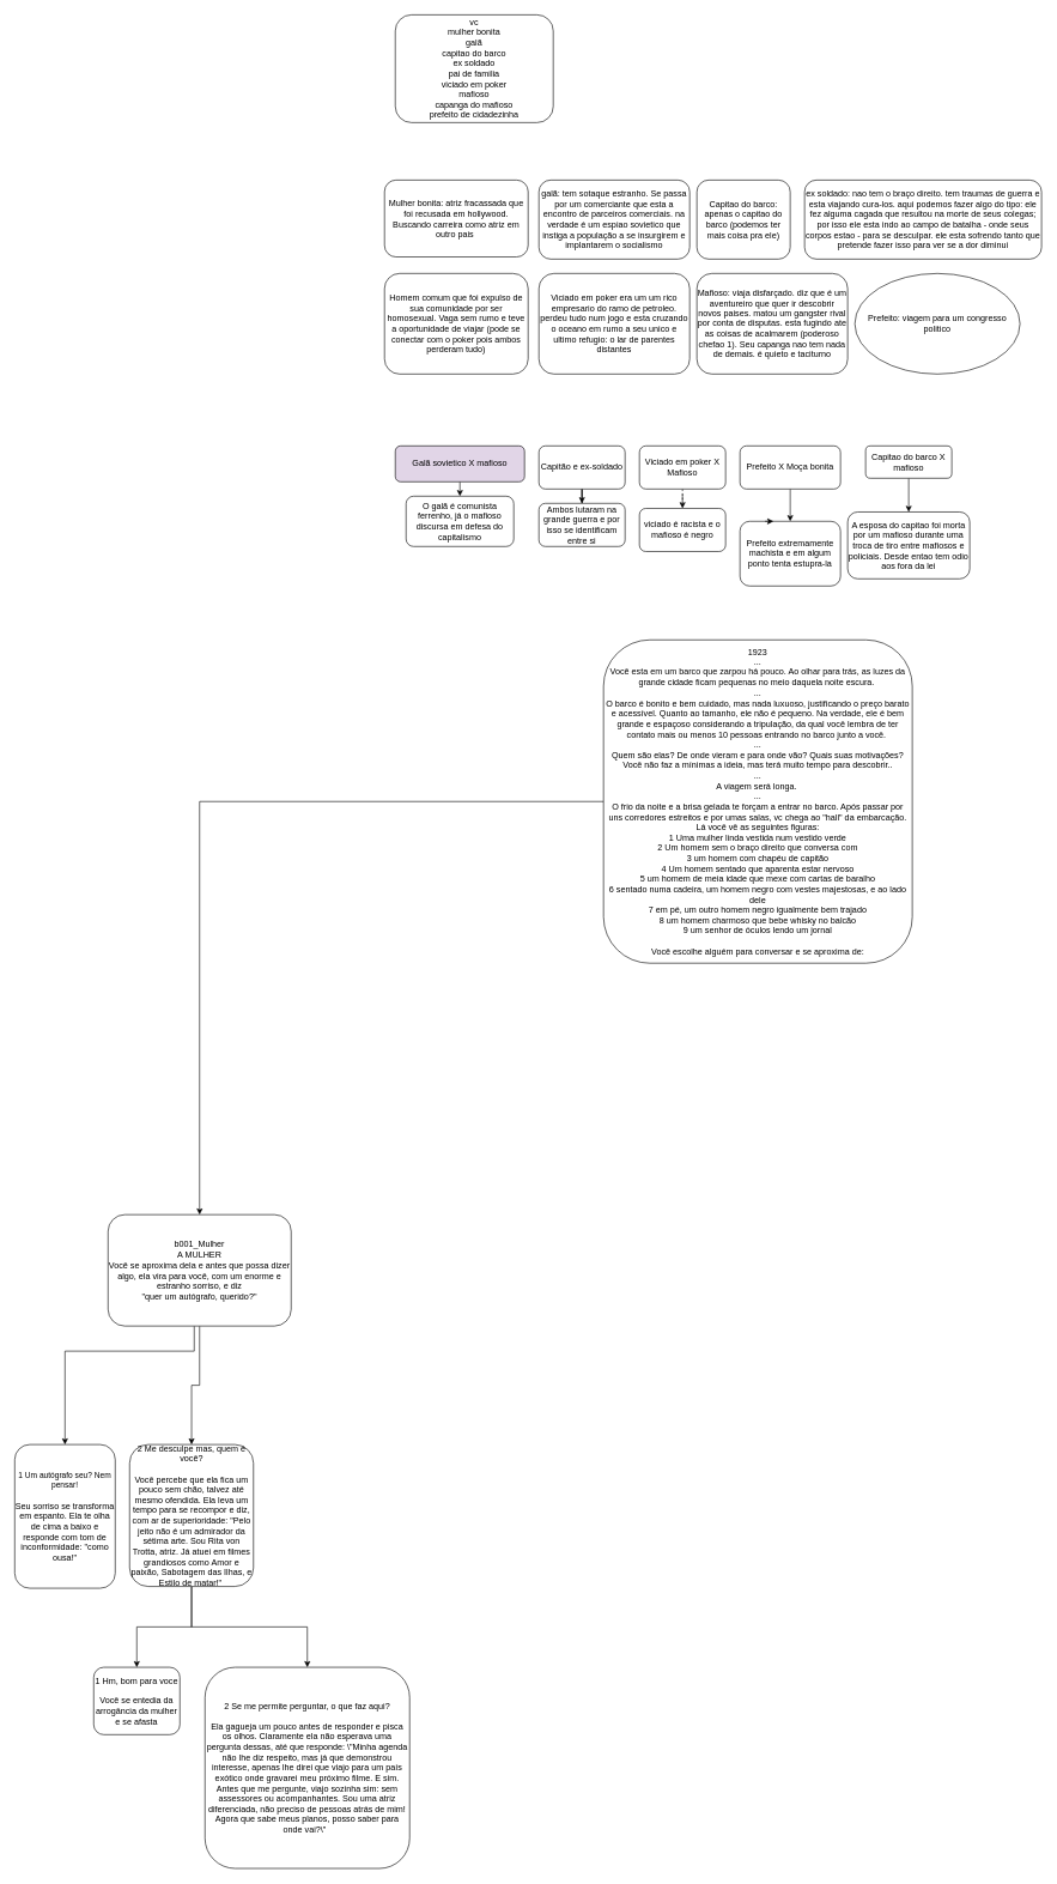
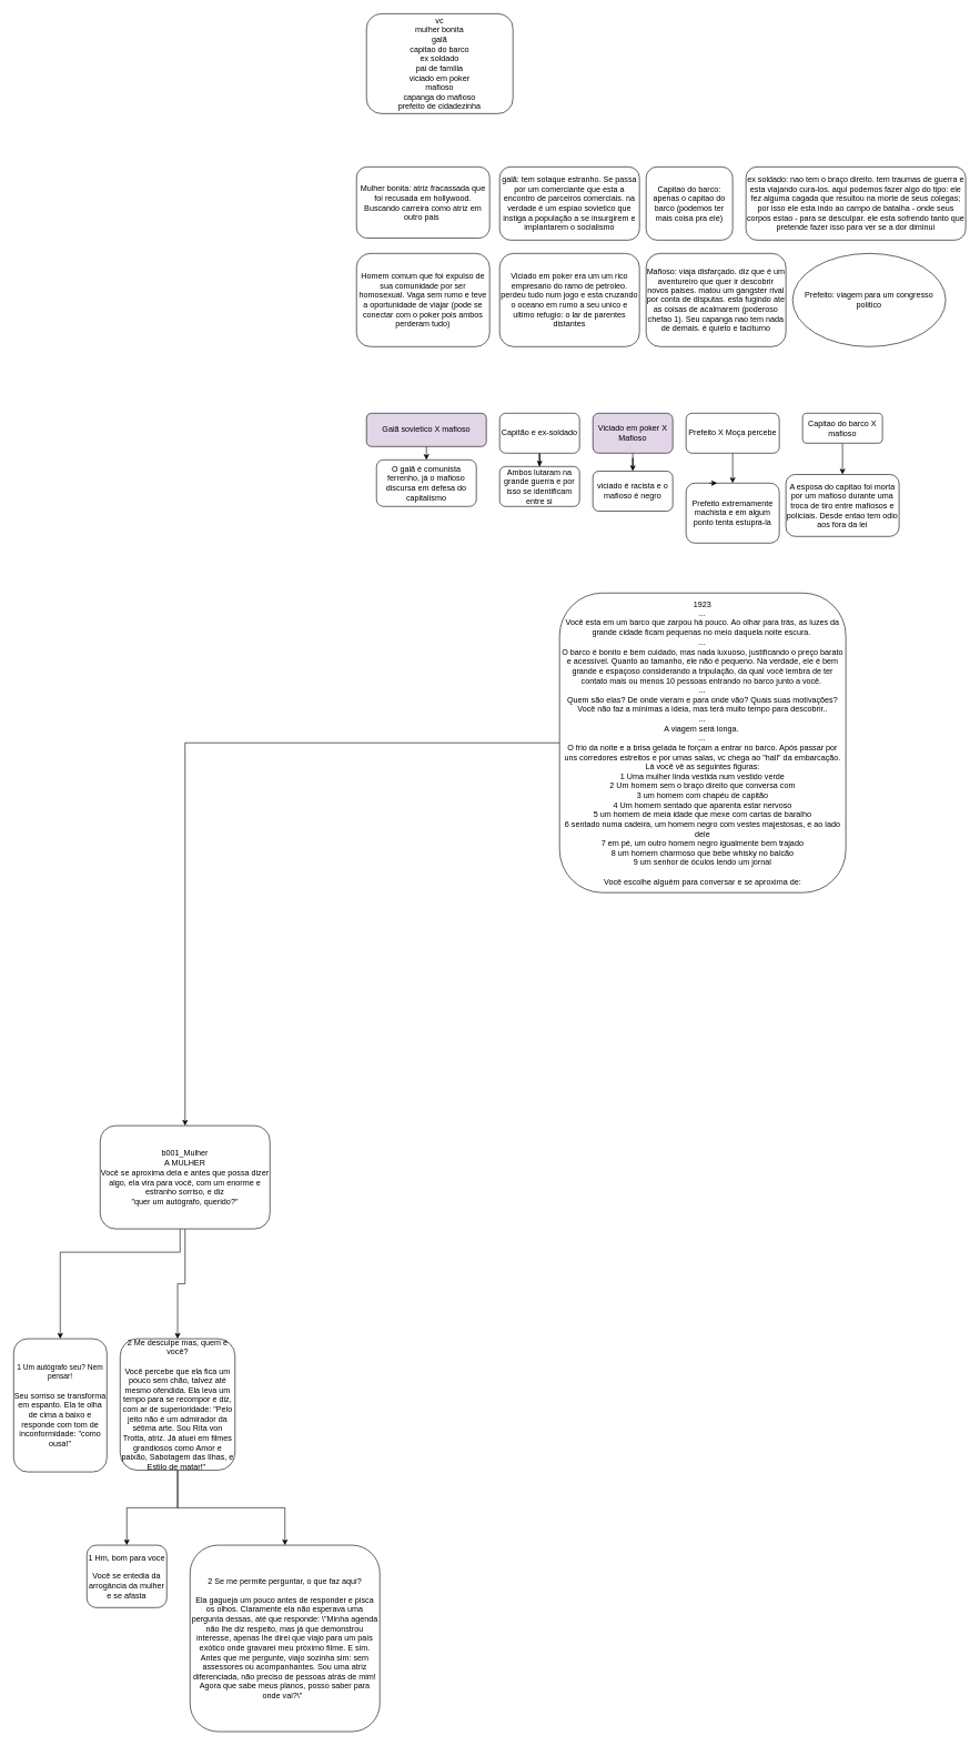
  <mxCell id="0" />
  <mxCell id="1" parent="0" />
  <mxCell id="2" value="vc&lt;br&gt;mulher bonita&lt;br&gt;galã&lt;br&gt;capitao do barco&lt;br&gt;ex soldado&lt;br&gt;pai de familia&lt;br&gt;viciado em poker&lt;br&gt;mafioso&lt;br&gt;capanga do mafioso&lt;br&gt;prefeito de cidadezinha&lt;br&gt;" style="rounded=1;whiteSpace=wrap;html=1;" vertex="1" parent="1"><mxGeometry x="550" y="20" width="220" height="150" as="geometry" /></mxCell>
  <mxCell id="3" value="Mulher bonita: atriz fracassada que foi recusada em hollywood. Buscando carreira como atriz em outro pais&amp;nbsp;" style="rounded=1;whiteSpace=wrap;html=1;" vertex="1" parent="1"><mxGeometry x="535" y="250" width="200" height="107" as="geometry" /></mxCell>
  <mxCell id="4" value="galã: tem sotaque estranho. Se passa por um comerciante que esta a encontro de parceiros comerciais. na verdade é um espiao sovietico que instiga a população a se insurgirem e implantarem o socialismo" style="rounded=1;whiteSpace=wrap;html=1;" vertex="1" parent="1"><mxGeometry x="750" y="250" width="210" height="110" as="geometry" /></mxCell>
  <mxCell id="5" value="Capitao do barco: apenas o capitao do barco (podemos ter mais coisa pra ele)" style="rounded=1;whiteSpace=wrap;html=1;" vertex="1" parent="1"><mxGeometry x="970" y="250" width="130" height="110" as="geometry" /></mxCell>
  <mxCell id="6" value="ex soldado: nao tem o braço direito. tem traumas de guerra e esta viajando cura-los. aqui podemos fazer algo do tipo: ele fez alguma cagada que resultou na morte de seus colegas; por isso ele esta indo ao campo de batalha - onde seus corpos estao - para se desculpar. ele esta sofrendo tanto que pretende fazer isso para ver se a dor diminui" style="rounded=1;whiteSpace=wrap;html=1;" vertex="1" parent="1"><mxGeometry x="1120" y="250" width="330" height="110" as="geometry" /></mxCell>
  <mxCell id="7" value="Homem comum que foi expulso de sua comunidade por ser homosexual. Vaga sem rumo e teve a oportunidade de viajar (pode se conectar com o poker pois ambos perderam tudo)" style="rounded=1;whiteSpace=wrap;html=1;" vertex="1" parent="1"><mxGeometry x="535" y="380" width="200" height="140" as="geometry" /></mxCell>
  <mxCell id="8" value="Viciado em poker era um um rico empresario do ramo de petroleo. perdeu tudo num jogo e esta cruzando o oceano em rumo a seu unico e ultimo refugio: o lar de parentes distantes" style="rounded=1;whiteSpace=wrap;html=1;" vertex="1" parent="1"><mxGeometry x="750" y="380" width="210" height="140" as="geometry" /></mxCell>
  <mxCell id="9" value="Mafioso: viaja disfarçado. diz que é um aventureiro que quer ir descobrir novos paises. matou um gangster rival por conta de disputas. esta fugindo ate as coisas de acalmarem (poderoso chefao 1). Seu capanga nao tem nada de demais. é quieto e taciturno" style="rounded=1;whiteSpace=wrap;html=1;" vertex="1" parent="1"><mxGeometry x="970" y="380" width="210" height="140" as="geometry" /></mxCell>
  <mxCell id="10" value="Prefeito: viagem para um congresso politico" style="ellipse;whiteSpace=wrap;html=1;" vertex="1" parent="1"><mxGeometry x="1190" y="380" width="230" height="140" as="geometry" /></mxCell>
  <mxCell id="11" style="edgeStyle=orthogonalEdgeStyle;rounded=0;orthogonalLoop=1;jettySize=auto;html=1;exitX=0.5;exitY=1;exitDx=0;exitDy=0;entryX=0.5;entryY=0;entryDx=0;entryDy=0;" edge="1" parent="1" source="12" target="13"><mxGeometry relative="1" as="geometry" /></mxCell>
  <mxCell id="12" value="Galã sovietico X mafioso" style="rounded=1;whiteSpace=wrap;html=1;fillColor=#e1d5e7;" vertex="1" parent="1"><mxGeometry x="550" y="620" width="180" height="50" as="geometry" /></mxCell>
  <mxCell id="13" value="O galã é comunista ferrenho, já o mafioso discursa em defesa do capitalismo" style="rounded=1;whiteSpace=wrap;html=1;" vertex="1" parent="1"><mxGeometry x="565" y="690" width="150" height="70" as="geometry" /></mxCell>
  <mxCell id="14" value="" style="edgeStyle=orthogonalEdgeStyle;rounded=0;orthogonalLoop=1;jettySize=auto;html=1;" edge="1" parent="1" source="15" target="16"><mxGeometry relative="1" as="geometry" /></mxCell>
  <mxCell id="15" value="Capitão e ex-soldado" style="rounded=1;whiteSpace=wrap;html=1;" vertex="1" parent="1"><mxGeometry x="750" y="620" width="120" height="60" as="geometry" /></mxCell>
  <mxCell id="16" value="Ambos lutaram na grande guerra e por isso se identificam entre si" style="whiteSpace=wrap;html=1;rounded=1;" vertex="1" parent="1"><mxGeometry x="750" y="700" width="120" height="60" as="geometry" /></mxCell>
- <mxCell id="17" value="" style="edgeStyle=orthogonalEdgeStyle;rounded=0;orthogonalLoop=1;jettySize=auto;html=1;dashed=1;" edge="1" parent="1" source="18" target="19"><mxGeometry relative="1" as="geometry" /></mxCell>
- <mxCell id="18" value="Viciado em poker X Mafioso" style="rounded=1;whiteSpace=wrap;html=1;" vertex="1" parent="1"><mxGeometry x="890" y="620" width="120" height="60" as="geometry" /></mxCell>
+ <mxCell id="17" value="" style="edgeStyle=orthogonalEdgeStyle;rounded=0;orthogonalLoop=1;jettySize=auto;html=1;" edge="1" parent="1" source="18" target="19"><mxGeometry relative="1" as="geometry" /></mxCell>
+ <mxCell id="18" value="Viciado em poker X Mafioso" style="rounded=1;whiteSpace=wrap;html=1;fillColor=#e1d5e7;" vertex="1" parent="1"><mxGeometry x="890" y="620" width="120" height="60" as="geometry" /></mxCell>
  <mxCell id="19" value="viciado é racista e o mafioso é negro" style="whiteSpace=wrap;html=1;rounded=1;" vertex="1" parent="1"><mxGeometry x="890" y="707" width="120" height="60" as="geometry" /></mxCell>
  <mxCell id="20" value="" style="edgeStyle=orthogonalEdgeStyle;rounded=0;orthogonalLoop=1;jettySize=auto;html=1;" edge="1" parent="1" source="21" target="22"><mxGeometry relative="1" as="geometry" /></mxCell>
- <mxCell id="21" value="Prefeito X Moça bonita" style="rounded=1;whiteSpace=wrap;html=1;" vertex="1" parent="1"><mxGeometry x="1030" y="620" width="140" height="60" as="geometry" /></mxCell>
+ <mxCell id="21" value="Prefeito X Moça percebe" style="rounded=1;whiteSpace=wrap;html=1;" vertex="1" parent="1"><mxGeometry x="1030" y="620" width="140" height="60" as="geometry" /></mxCell>
  <mxCell id="22" value="Prefeito extremamente machista e em algum ponto tenta estupra-la" style="whiteSpace=wrap;html=1;rounded=1;" vertex="1" parent="1"><mxGeometry x="1030" y="725" width="140" height="90" as="geometry" /></mxCell>
  <mxCell id="23" style="edgeStyle=orthogonalEdgeStyle;rounded=0;orthogonalLoop=1;jettySize=auto;html=1;exitX=0.25;exitY=0;exitDx=0;exitDy=0;entryX=0.333;entryY=0;entryDx=0;entryDy=0;entryPerimeter=0;" edge="1" parent="1" source="22" target="22"><mxGeometry relative="1" as="geometry" /></mxCell>
  <mxCell id="24" value="" style="edgeStyle=orthogonalEdgeStyle;rounded=0;orthogonalLoop=1;jettySize=auto;html=1;" edge="1" parent="1" source="25" target="26"><mxGeometry relative="1" as="geometry" /></mxCell>
  <mxCell id="25" value="Capitao do barco X mafioso" style="rounded=1;whiteSpace=wrap;html=1;" vertex="1" parent="1"><mxGeometry x="1205" y="620" width="120" height="45" as="geometry" /></mxCell>
  <mxCell id="26" value="A esposa do capitao foi morta por um mafioso durante uma troca de tiro entre mafiosos e policiais. Desde entao tem odio aos fora da lei" style="whiteSpace=wrap;html=1;rounded=1;" vertex="1" parent="1"><mxGeometry x="1180" y="712" width="170" height="93" as="geometry" /></mxCell>
  <mxCell id="27" value="" style="edgeStyle=orthogonalEdgeStyle;rounded=0;orthogonalLoop=1;jettySize=auto;html=1;" edge="1" parent="1" source="28" target="31"><mxGeometry relative="1" as="geometry" /></mxCell>
  <mxCell id="28" value="1923&lt;br&gt;...&lt;br&gt;Você esta em um barco que zarpou há pouco. Ao olhar para trás, as luzes da grande cidade ficam pequenas no meio daquela noite escura.&amp;nbsp;&lt;br&gt;...&lt;br&gt;O barco é bonito e bem cuidado, mas nada luxuoso, justificando o preço barato e acessível. Quanto ao tamanho, ele não é pequeno. Na verdade, ele é bem grande e espaçoso considerando a tripulação, da qual você lembra de ter contato mais ou menos 10 pessoas entrando no barco junto a você.&amp;nbsp;&lt;br&gt;...&lt;br&gt;Quem são elas? De onde vieram e para onde vão? Quais suas motivações? Você não faz a mínimas a ideia, mas terá muito tempo para descobrir..&lt;br&gt;...&lt;br&gt;A viagem será longa.&amp;nbsp;&lt;br&gt;...&lt;br&gt;O frio da noite e a brisa gelada te forçam a entrar no barco. Após passar por uns corredores estreitos e por umas salas, vc chega ao &quot;hall&quot; da embarcação. Lá você vê as seguintes figuras:&lt;br&gt;1 Uma mulher linda vestida num vestido verde&lt;br&gt;2 Um homem sem o braço direito que conversa com&lt;br&gt;3 um homem com chapéu de capitão&lt;br&gt;4 Um homem sentado que aparenta estar nervoso&lt;br&gt;5 um homem de meia idade que mexe com cartas de baralho&lt;br&gt;6 sentado numa cadeira, um homem negro com vestes majestosas, e ao lado dele&lt;br&gt;7 em pé, um outro homem negro igualmente bem trajado&lt;br&gt;8 um homem charmoso que bebe&amp;nbsp;whisky no balcão&lt;br&gt;9 um senhor de óculos lendo um jornal&lt;br&gt;&lt;br&gt;Você escolhe alguém para conversar e se aproxima de:" style="rounded=1;whiteSpace=wrap;html=1;" vertex="1" parent="1"><mxGeometry x="840" y="890" width="430" height="450" as="geometry" /></mxCell>
  <mxCell id="29" value="" style="edgeStyle=orthogonalEdgeStyle;rounded=0;orthogonalLoop=1;jettySize=auto;html=1;" edge="1" parent="1" source="31" target="32"><mxGeometry relative="1" as="geometry"><Array as="points"><mxPoint x="270" y="1880" /><mxPoint x="90" y="1880" /></Array></mxGeometry></mxCell>
  <mxCell id="30" value="" style="edgeStyle=orthogonalEdgeStyle;rounded=0;orthogonalLoop=1;jettySize=auto;html=1;" edge="1" parent="1" source="31" target="35"><mxGeometry relative="1" as="geometry" /></mxCell>
  <mxCell id="31" value="b001_Mulher&lt;br&gt;A MULHER&lt;br&gt;Você se aproxima dela e antes que possa dizer algo, ela vira para você, com um enorme e estranho sorriso, e diz&lt;br&gt;&quot;quer um autógrafo, querido?&quot;" style="whiteSpace=wrap;html=1;rounded=1;" vertex="1" parent="1"><mxGeometry x="150" y="1690" width="255" height="155" as="geometry" /></mxCell>
  <mxCell id="32" value="&lt;span style=&quot;font-size: 11px&quot;&gt;1 Um autógrafo seu? Nem pensar!&lt;/span&gt;&lt;br&gt;&lt;br&gt;Seu sorriso se transforma em espanto.&amp;nbsp;Ela te olha de cima a baixo e responde com tom de inconformidade: &quot;como ousa!&quot;" style="whiteSpace=wrap;html=1;rounded=1;" vertex="1" parent="1"><mxGeometry x="20" y="2010" width="140" height="200" as="geometry" /></mxCell>
  <mxCell id="33" value="" style="edgeStyle=orthogonalEdgeStyle;rounded=0;orthogonalLoop=1;jettySize=auto;html=1;" edge="1" parent="1" source="35" target="36"><mxGeometry relative="1" as="geometry" /></mxCell>
  <mxCell id="34" value="" style="edgeStyle=orthogonalEdgeStyle;rounded=0;orthogonalLoop=1;jettySize=auto;html=1;" edge="1" parent="1" source="35" target="37"><mxGeometry relative="1" as="geometry" /></mxCell>
  <mxCell id="35" value="2 Me desculpe mas, quem é você?&lt;br&gt;&lt;br&gt;Você percebe que ela fica um pouco sem chão, talvez até mesmo ofendida. Ela leva um tempo para se recompor e diz, com ar de superioridade: &quot;Pelo jeito não é um admirador da sétima arte. Sou Rita von Trotta, atriz. Já atuei em filmes grandiosos como Amor e paixão, Sabotagem das Ilhas, e Estilo de matar!&quot;&amp;nbsp;" style="whiteSpace=wrap;html=1;rounded=1;" vertex="1" parent="1"><mxGeometry x="180" y="2010" width="172.5" height="197.5" as="geometry" /></mxCell>
  <mxCell id="36" value="1 Hm, bom para voce&lt;br&gt;&lt;br&gt;Você se entedia da arrogância da mulher e se afasta" style="whiteSpace=wrap;html=1;rounded=1;" vertex="1" parent="1"><mxGeometry x="130" y="2320" width="120" height="93.75" as="geometry" /></mxCell>
  <mxCell id="37" value="2 Se me permite perguntar, o que faz aqui?&lt;br&gt;&lt;br&gt;Ela gagueja um pouco antes de responder e pisca os olhos. Claramente ela não esperava uma pergunta dessas, até que responde: \&quot;Minha agenda não lhe diz respeito, mas já que demonstrou interesse, apenas lhe direi que viajo para um país exótico onde gravarei meu próximo filme. E sim. Antes que me pergunte, viajo sozinha sim: sem assessores ou acompanhantes. Sou uma atriz diferenciada, não preciso de pessoas atrás de mim! Agora que sabe meus planos, posso saber para onde vai?\&quot;&amp;nbsp;&amp;nbsp;" style="whiteSpace=wrap;html=1;rounded=1;" vertex="1" parent="1"><mxGeometry x="285" y="2320" width="285" height="280" as="geometry" /></mxCell>
